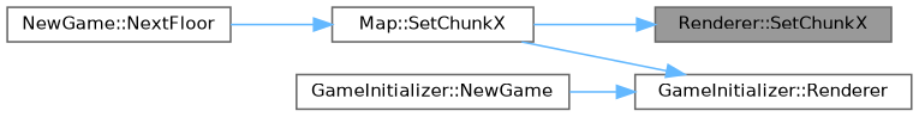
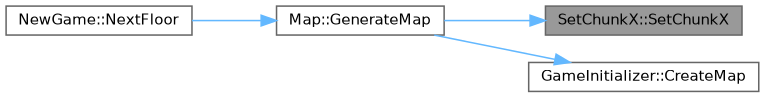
  digraph {
    rankdir=RL
    node [color=grey40 fillcolor=white fontname=Helvetica fontsize=10 shape=box style=filled]
    edge [color=steelblue1 dir=back fontname=Helvetica fontsize=10 labelfontname=Helvetica labelfontsize=10 style=solid]
-   n1 [color=gray40 fillcolor=grey60 fontcolor=black height=0.2 label="Renderer::SetChunkX" width=0.4]
-   n2 [height=0.2 label="Map::SetChunkX" width=0.4]
+   n1 [color=gray40 fillcolor=grey60 fontcolor=black height=0.2 label="SetChunkX::SetChunkX" width=0.4]
+   n2 [height=0.2 label="Map::GenerateMap" width=0.4]
    n3 [height=0.2 label="NewGame::NextFloor" width=0.4]
-   n4 [height=0.2 label="GameInitializer::Renderer" width=0.4]
-   n5 [height=0.2 label="GameInitializer::NewGame" width=0.4]
+   n4 [height=0.2 label="GameInitializer::CreateMap" width=0.4]
    n1 -> n2
    n2 -> n3
    n4 -> n2
-   n4 -> n5
  }
